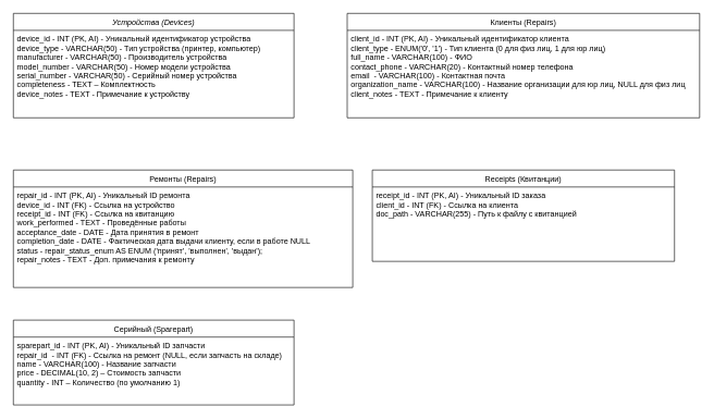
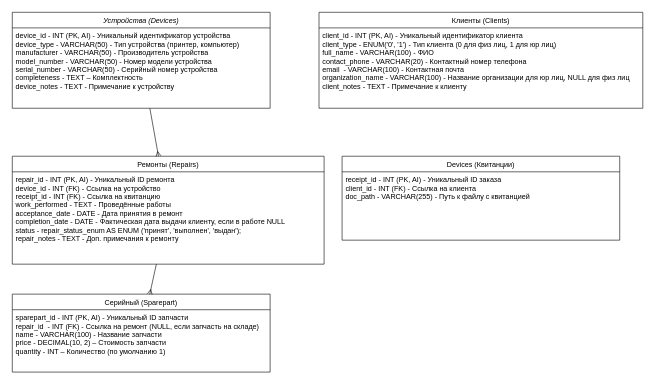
  <mxCell id="0" />
  <mxCell id="1" parent="0" />
  <mxCell id="2" value="Устройства (Devices)" style="swimlane;fontStyle=2;align=center;verticalAlign=top;childLayout=stackLayout;horizontal=1;startSize=26;horizontalStack=0;resizeParent=1;resizeLast=0;collapsible=1;marginBottom=0;rounded=0;shadow=0;strokeWidth=1;" parent="1" vertex="1"><mxGeometry x="20" y="20" width="430" height="160" as="geometry"><mxRectangle x="230" y="140" width="160" height="26" as="alternateBounds" /></mxGeometry></mxCell>
  <mxCell id="3" value="device_id - INT (PK, AI) - Уникальный идентификатор устройства&#10;device_type - VARCHAR(50) - Тип устройства (принтер, компьютер)&#10;manufacturer - VARCHAR(50) - Производитель устройства&#10;model_number - VARCHAR(50) - Номер модели устройства&#10;serial_number - VARCHAR(50) - Серийный номер устройства&#10;completeness - TEXT – Комплектность &#10;device_notes - TEXT - Примечание к устройству" style="text;align=left;verticalAlign=top;spacingLeft=4;spacingRight=4;overflow=hidden;rotatable=0;points=[[0,0.5],[1,0.5]];portConstraint=eastwest;" parent="2" vertex="1"><mxGeometry y="26" width="430" height="134" as="geometry" /></mxCell>
  <mxCell id="4" value="Ремонты (Repairs)" style="swimlane;fontStyle=0;align=center;verticalAlign=top;childLayout=stackLayout;horizontal=1;startSize=26;horizontalStack=0;resizeParent=1;resizeLast=0;collapsible=1;marginBottom=0;rounded=0;shadow=0;strokeWidth=1;" parent="1" vertex="1"><mxGeometry x="20" y="260" width="520" height="180" as="geometry"><mxRectangle x="130" y="380" width="160" height="26" as="alternateBounds" /></mxGeometry></mxCell>
  <mxCell id="5" value="repair_id - INT (PK, AI) - Уникальный ID ремонта&#10;device_id - INT (FK) - Ссылка на устройство&#10;receipt_id - INT (FK) - Ссылка на квитанцию&#10;work_performed - TEXT - Проведённые работы&#10;acceptance_date - DATE - Дата принятия в ремонт&#10;completion_date - DATE - Фактическая дата выдачи клиенту, если в работе NULL&#10;status - repair_status_enum AS ENUM ('принят', 'выполнен', 'выдан');&#10;repair_notes - TEXT - Доп. примечания к ремонту&#10;" style="text;align=left;verticalAlign=top;spacingLeft=4;spacingRight=4;overflow=hidden;rotatable=0;points=[[0,0.5],[1,0.5]];portConstraint=eastwest;" parent="4" vertex="1"><mxGeometry y="26" width="520" height="154" as="geometry" /></mxCell>
- <mxCell id="6" value="Receipts (Квитанции)" style="swimlane;fontStyle=0;align=center;verticalAlign=top;childLayout=stackLayout;horizontal=1;startSize=26;horizontalStack=0;resizeParent=1;resizeLast=0;collapsible=1;marginBottom=0;rounded=0;shadow=0;strokeWidth=1;" parent="1" vertex="1"><mxGeometry x="570" y="260" width="463" height="140" as="geometry"><mxRectangle x="340" y="380" width="170" height="26" as="alternateBounds" /></mxGeometry></mxCell>
+ <mxCell id="6" value="Devices (Квитанции)" style="swimlane;fontStyle=0;align=center;verticalAlign=top;childLayout=stackLayout;horizontal=1;startSize=26;horizontalStack=0;resizeParent=1;resizeLast=0;collapsible=1;marginBottom=0;rounded=0;shadow=0;strokeWidth=1;" parent="1" vertex="1"><mxGeometry x="570" y="260" width="463" height="140" as="geometry"><mxRectangle x="340" y="380" width="170" height="26" as="alternateBounds" /></mxGeometry></mxCell>
  <mxCell id="7" value="receipt_id - INT (PK, AI) - Уникальный ID заказа&#10;client_id - INT (FK) - Ссылка на клиента&#10;doc_path - VARCHAR(255) - Путь к файлу с квитанцией&#10;" style="text;align=left;verticalAlign=top;spacingLeft=4;spacingRight=4;overflow=hidden;rotatable=0;points=[[0,0.5],[1,0.5]];portConstraint=eastwest;" parent="6" vertex="1"><mxGeometry y="26" width="463" height="114" as="geometry" /></mxCell>
- <mxCell id="8" value="Клиенты (Repairs)" style="swimlane;fontStyle=0;align=center;verticalAlign=top;childLayout=stackLayout;horizontal=1;startSize=26;horizontalStack=0;resizeParent=1;resizeLast=0;collapsible=1;marginBottom=0;rounded=0;shadow=0;strokeWidth=1;" parent="1" vertex="1"><mxGeometry x="531.5" y="20" width="540" height="160" as="geometry"><mxRectangle x="550" y="140" width="160" height="26" as="alternateBounds" /></mxGeometry></mxCell>
+ <mxCell id="8" value="Клиенты (Clients)" style="swimlane;fontStyle=0;align=center;verticalAlign=top;childLayout=stackLayout;horizontal=1;startSize=26;horizontalStack=0;resizeParent=1;resizeLast=0;collapsible=1;marginBottom=0;rounded=0;shadow=0;strokeWidth=1;" parent="1" vertex="1"><mxGeometry x="531.5" y="20" width="540" height="160" as="geometry"><mxRectangle x="550" y="140" width="160" height="26" as="alternateBounds" /></mxGeometry></mxCell>
  <mxCell id="9" value="client_id - INT (PK, AI) - Уникальный идентификатор клиента&#10;client_type - ENUM('0', '1') - Тип клиента (0 для физ лиц, 1 для юр лиц)&#10;full_name - VARCHAR(100) - ФИО&#10;contact_phone - VARCHAR(20) - Контактный номер телефона&#10;email  - VARCHAR(100) - Контактная почта&#10;organization_name - VARCHAR(100) - Название организации для юр лиц, NULL для физ лиц&#10;client_notes - TEXT - Примечание к клиенту&#10;" style="text;align=left;verticalAlign=top;spacingLeft=4;spacingRight=4;overflow=hidden;rotatable=0;points=[[0,0.5],[1,0.5]];portConstraint=eastwest;" parent="8" vertex="1"><mxGeometry y="26" width="540" height="134" as="geometry" /></mxCell>
+ <mxCell id="10" style="rounded=0;orthogonalLoop=1;jettySize=auto;html=1;endArrow=ERmany;endFill=0;" parent="1" source="2" target="4" edge="1"><mxGeometry relative="1" as="geometry"><mxPoint x="304" y="210" as="sourcePoint" /><mxPoint x="300" y="330" as="targetPoint" /></mxGeometry></mxCell>
  <mxCell id="11" value="Серийный (Sparepart)" style="swimlane;fontStyle=0;align=center;verticalAlign=top;childLayout=stackLayout;horizontal=1;startSize=26;horizontalStack=0;resizeParent=1;resizeLast=0;collapsible=1;marginBottom=0;rounded=0;shadow=0;strokeWidth=1;" parent="1" vertex="1"><mxGeometry x="20" y="490" width="430" height="130" as="geometry"><mxRectangle x="130" y="380" width="160" height="26" as="alternateBounds" /></mxGeometry></mxCell>
  <mxCell id="12" value="sparepart_id - INT (PK, AI) - Уникальный ID запчасти&#10;repair_id  - INT (FK) - Ссылка на ремонт (NULL, если запчасть на складе)&#10;name - VARCHAR(100) - Название запчасти&#10;price - DECIMAL(10, 2) – Стоимость запчасти&#10;quantity - INT – Количество (по умолчанию 1)&#10;" style="text;align=left;verticalAlign=top;spacingLeft=4;spacingRight=4;overflow=hidden;rotatable=0;points=[[0,0.5],[1,0.5]];portConstraint=eastwest;" parent="11" vertex="1"><mxGeometry y="26" width="430" height="84" as="geometry" /></mxCell>
+ <mxCell id="13" style="rounded=0;orthogonalLoop=1;jettySize=auto;html=1;endArrow=ERmany;endFill=0;" parent="1" source="4" target="11" edge="1"><mxGeometry relative="1" as="geometry"><mxPoint x="650" y="400" as="sourcePoint" /><mxPoint x="530" y="404" as="targetPoint" /></mxGeometry></mxCell>
